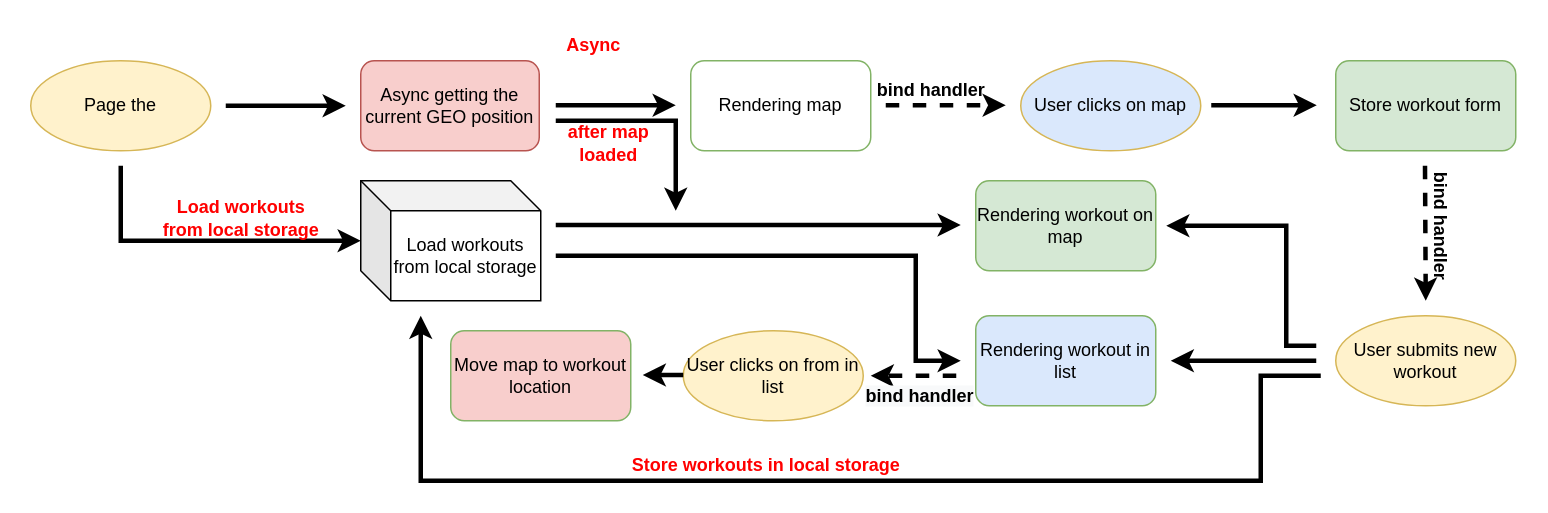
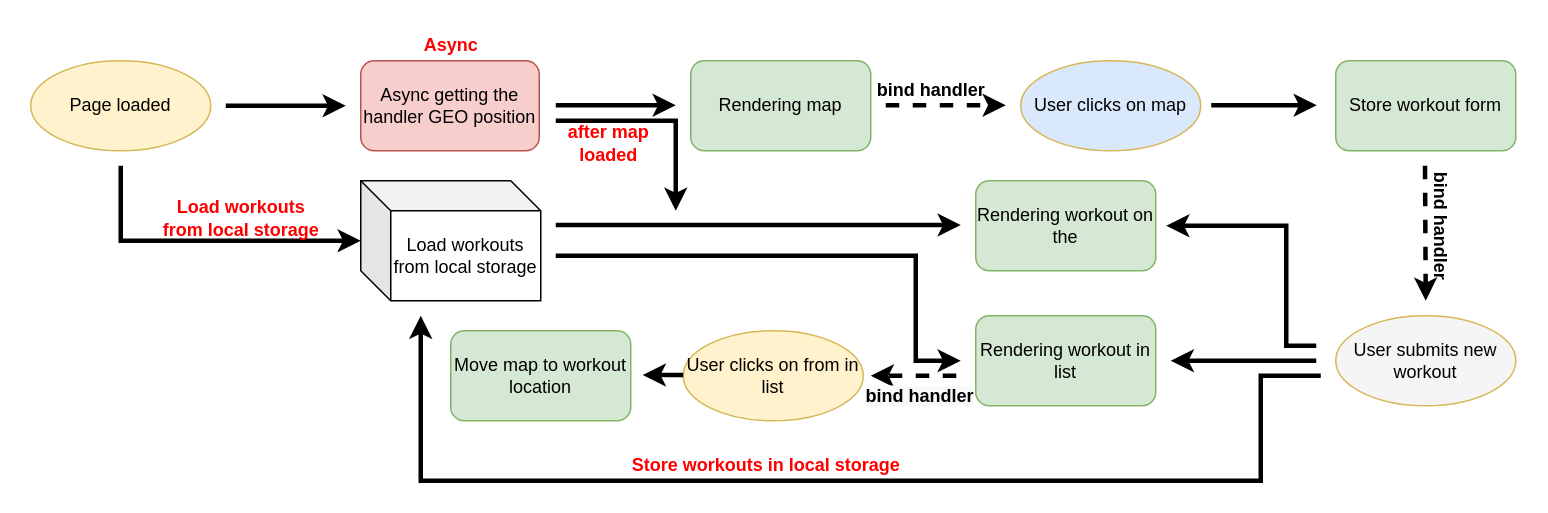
  <mxCell id="0" />
  <mxCell id="1" parent="0" />
  <mxCell id="2" value="" style="endArrow=classic;html=1;rounded=0;strokeWidth=3;" parent="1" edge="1"><mxGeometry width="50" height="50" relative="1" as="geometry"><mxPoint x="150" y="70" as="sourcePoint" /><mxPoint x="230" y="70" as="targetPoint" /></mxGeometry></mxCell>
- <mxCell id="3" value="Async getting the current GEO position" style="rounded=1;whiteSpace=wrap;html=1;fillColor=#f8cecc;strokeColor=#b85450;" parent="1" vertex="1"><mxGeometry x="240" y="40" width="119" height="60" as="geometry" /></mxCell>
+ <mxCell id="3" value="Async getting the handler GEO position" style="rounded=1;whiteSpace=wrap;html=1;fillColor=#f8cecc;strokeColor=#b85450;" parent="1" vertex="1"><mxGeometry x="240" y="40" width="119" height="60" as="geometry" /></mxCell>
  <mxCell id="4" value="" style="endArrow=classic;html=1;rounded=0;strokeWidth=3;" parent="1" edge="1"><mxGeometry width="50" height="50" relative="1" as="geometry"><mxPoint x="370" y="69.66" as="sourcePoint" /><mxPoint x="450" y="69.66" as="targetPoint" /></mxGeometry></mxCell>
- <mxCell id="5" value="Rendering map" style="rounded=1;whiteSpace=wrap;html=1;fillColor=#ffffff;strokeColor=#82b366;" parent="1" vertex="1"><mxGeometry x="460" y="40" width="120" height="60" as="geometry" /></mxCell>
+ <mxCell id="5" value="Rendering map" style="rounded=1;whiteSpace=wrap;html=1;fillColor=#d5e8d4;strokeColor=#82b366;" parent="1" vertex="1"><mxGeometry x="460" y="40" width="120" height="60" as="geometry" /></mxCell>
  <mxCell id="6" value="" style="endArrow=classic;html=1;rounded=0;strokeWidth=3;dashed=1;" parent="1" edge="1"><mxGeometry width="50" height="50" relative="1" as="geometry"><mxPoint x="590" y="69.66" as="sourcePoint" /><mxPoint x="670" y="69.66" as="targetPoint" /></mxGeometry></mxCell>
  <mxCell id="7" value="Store workout form" style="rounded=1;whiteSpace=wrap;html=1;fillColor=#d5e8d4;strokeColor=#82b366;" parent="1" vertex="1"><mxGeometry x="890" y="40" width="120" height="60" as="geometry" /></mxCell>
  <mxCell id="8" value="User clicks on map" style="ellipse;whiteSpace=wrap;html=1;fillColor=#dae8fc;strokeColor=#d6b656;" parent="1" vertex="1"><mxGeometry x="680" y="40" width="120" height="60" as="geometry" /></mxCell>
  <mxCell id="9" value="" style="endArrow=classic;html=1;rounded=0;strokeWidth=3;" parent="1" edge="1"><mxGeometry width="50" height="50" relative="1" as="geometry"><mxPoint x="807" y="69.66" as="sourcePoint" /><mxPoint x="877.34" y="69.66" as="targetPoint" /></mxGeometry></mxCell>
- <mxCell id="10" value="Page the" style="ellipse;whiteSpace=wrap;html=1;fillColor=#fff2cc;strokeColor=#d6b656;" parent="1" vertex="1"><mxGeometry x="20" y="40" width="120" height="60" as="geometry" /></mxCell>
+ <mxCell id="10" value="Page loaded" style="ellipse;whiteSpace=wrap;html=1;fillColor=#fff2cc;strokeColor=#d6b656;" parent="1" vertex="1"><mxGeometry x="20" y="40" width="120" height="60" as="geometry" /></mxCell>
  <mxCell id="11" value="&lt;b&gt;bind handler&lt;/b&gt;" style="text;html=1;align=center;verticalAlign=middle;resizable=0;points=[];autosize=1;strokeColor=none;fillColor=none;" parent="1" vertex="1"><mxGeometry x="575" y="50" width="90" height="20" as="geometry" /></mxCell>
- <mxCell id="12" value="&lt;b&gt;&lt;font color=&quot;#ff0000&quot;&gt;Async&lt;/font&gt;&lt;/b&gt;" style="text;html=1;align=center;verticalAlign=middle;resizable=0;points=[];autosize=1;strokeColor=none;fillColor=none;" parent="1" vertex="1"><mxGeometry x="370" y="20" width="50" height="20" as="geometry" /></mxCell>
+ <mxCell id="12" value="&lt;b&gt;&lt;font color=&quot;#ff0000&quot;&gt;Async&lt;/font&gt;&lt;/b&gt;" style="text;html=1;align=center;verticalAlign=middle;resizable=0;points=[];autosize=1;strokeColor=none;fillColor=none;" parent="1" vertex="1"><mxGeometry x="275" y="20" width="50" height="20" as="geometry" /></mxCell>
  <mxCell id="13" value="&lt;b&gt;bind handler&lt;/b&gt;" style="text;html=1;align=center;verticalAlign=middle;resizable=0;points=[];autosize=1;strokeColor=none;fillColor=none;rotation=90;" parent="1" vertex="1"><mxGeometry x="915" y="140" width="90" height="20" as="geometry" /></mxCell>
  <mxCell id="14" value="" style="endArrow=classic;html=1;rounded=0;strokeWidth=3;dashed=1;" parent="1" edge="1"><mxGeometry width="50" height="50" relative="1" as="geometry"><mxPoint x="949.5" y="110" as="sourcePoint" /><mxPoint x="950" y="200" as="targetPoint" /></mxGeometry></mxCell>
- <mxCell id="15" value="User submits new workout" style="ellipse;whiteSpace=wrap;html=1;fillColor=#fff2cc;strokeColor=#d6b656;" parent="1" vertex="1"><mxGeometry x="890" y="210" width="120" height="60" as="geometry" /></mxCell>
+ <mxCell id="15" value="User submits new workout" style="ellipse;whiteSpace=wrap;html=1;fillColor=#f5f5f5;strokeColor=#d6b656;" parent="1" vertex="1"><mxGeometry x="890" y="210" width="120" height="60" as="geometry" /></mxCell>
  <mxCell id="16" value="" style="endArrow=classic;html=1;rounded=0;strokeWidth=3;" parent="1" edge="1"><mxGeometry width="50" height="50" relative="1" as="geometry"><mxPoint x="877" y="240" as="sourcePoint" /><mxPoint x="780" y="240" as="targetPoint" /></mxGeometry></mxCell>
  <mxCell id="17" value="" style="endArrow=classic;html=1;rounded=0;strokeWidth=3;" parent="1" edge="1"><mxGeometry width="50" height="50" relative="1" as="geometry"><mxPoint x="877" y="230" as="sourcePoint" /><mxPoint x="777" y="150" as="targetPoint" /><Array as="points"><mxPoint x="857" y="230" /><mxPoint x="857" y="150" /></Array></mxGeometry></mxCell>
- <mxCell id="18" value="Rendering workout on map" style="rounded=1;whiteSpace=wrap;html=1;fillColor=#d5e8d4;strokeColor=#82b366;" parent="1" vertex="1"><mxGeometry x="650" y="120" width="120" height="60" as="geometry" /></mxCell>
- <mxCell id="19" value="Rendering workout in list" style="rounded=1;whiteSpace=wrap;html=1;fillColor=#dae8fc;strokeColor=#82b366;" parent="1" vertex="1"><mxGeometry x="650" y="210" width="120" height="60" as="geometry" /></mxCell>
+ <mxCell id="18" value="Rendering workout on the" style="rounded=1;whiteSpace=wrap;html=1;fillColor=#d5e8d4;strokeColor=#82b366;" parent="1" vertex="1"><mxGeometry x="650" y="120" width="120" height="60" as="geometry" /></mxCell>
+ <mxCell id="19" value="Rendering workout in list" style="rounded=1;whiteSpace=wrap;html=1;fillColor=#d5e8d4;strokeColor=#82b366;" parent="1" vertex="1"><mxGeometry x="650" y="210" width="120" height="60" as="geometry" /></mxCell>
  <mxCell id="20" value="" style="endArrow=classic;html=1;rounded=0;strokeWidth=3;" parent="1" target="21" edge="1"><mxGeometry width="50" height="50" relative="1" as="geometry"><mxPoint x="80" y="110" as="sourcePoint" /><mxPoint x="230" y="160" as="targetPoint" /><Array as="points"><mxPoint x="80" y="140" /><mxPoint x="80" y="160" /></Array></mxGeometry></mxCell>
  <mxCell id="21" value="&lt;font color=&quot;#000000&quot;&gt;Load workouts from local storage&lt;/font&gt;" style="shape=cube;whiteSpace=wrap;html=1;boundedLbl=1;backgroundOutline=1;darkOpacity=0.05;darkOpacity2=0.1;fontColor=#FF0000;" parent="1" vertex="1"><mxGeometry x="240" y="120" width="120" height="80" as="geometry" /></mxCell>
  <mxCell id="22" value="" style="endArrow=classic;html=1;rounded=0;strokeWidth=3;" parent="1" edge="1"><mxGeometry width="50" height="50" relative="1" as="geometry"><mxPoint x="370" y="80" as="sourcePoint" /><mxPoint x="450" y="140" as="targetPoint" /><Array as="points"><mxPoint x="450" y="80" /></Array></mxGeometry></mxCell>
  <mxCell id="23" value="" style="endArrow=classic;html=1;rounded=0;strokeWidth=3;" parent="1" edge="1"><mxGeometry width="50" height="50" relative="1" as="geometry"><mxPoint x="370" y="149.5" as="sourcePoint" /><mxPoint x="640" y="149.5" as="targetPoint" /></mxGeometry></mxCell>
  <mxCell id="24" value="&lt;b&gt;&lt;font color=&quot;#ff0000&quot;&gt;after map &lt;br&gt;loaded&lt;/font&gt;&lt;/b&gt;" style="text;html=1;align=center;verticalAlign=middle;resizable=0;points=[];autosize=1;strokeColor=none;fillColor=none;fontColor=#000000;" parent="1" vertex="1"><mxGeometry x="370" y="80" width="70" height="30" as="geometry" /></mxCell>
  <mxCell id="25" value="" style="endArrow=classic;html=1;rounded=0;strokeWidth=3;" parent="1" edge="1"><mxGeometry width="50" height="50" relative="1" as="geometry"><mxPoint x="370" y="170" as="sourcePoint" /><mxPoint x="640" y="240" as="targetPoint" /><Array as="points"><mxPoint x="610" y="170" /><mxPoint x="610" y="240" /></Array></mxGeometry></mxCell>
  <mxCell id="26" value="" style="endArrow=classic;html=1;rounded=0;strokeWidth=3;shadow=0;sketch=0;" parent="1" edge="1"><mxGeometry width="50" height="50" relative="1" as="geometry"><mxPoint x="880" y="250" as="sourcePoint" /><mxPoint x="280" y="210" as="targetPoint" /><Array as="points"><mxPoint x="840" y="250" /><mxPoint x="840" y="320" /><mxPoint x="280" y="320" /></Array></mxGeometry></mxCell>
  <mxCell id="27" value="&lt;b&gt;Load workouts &lt;br&gt;from local storage&lt;/b&gt;" style="text;html=1;align=center;verticalAlign=middle;resizable=0;points=[];autosize=1;strokeColor=none;fillColor=none;fontColor=#FF0000;" parent="1" vertex="1"><mxGeometry x="100" y="130" width="120" height="30" as="geometry" /></mxCell>
  <mxCell id="28" value="&lt;b&gt;Store workouts in local storage&lt;/b&gt;" style="text;html=1;align=center;verticalAlign=middle;resizable=0;points=[];autosize=1;strokeColor=none;fillColor=none;fontColor=#FF0000;" parent="1" vertex="1"><mxGeometry x="415" y="300" width="190" height="20" as="geometry" /></mxCell>
  <mxCell id="29" value="" style="endArrow=classic;html=1;rounded=0;strokeWidth=3;dashed=1;" parent="1" edge="1"><mxGeometry width="50" height="50" relative="1" as="geometry"><mxPoint x="637" y="250" as="sourcePoint" /><mxPoint x="580" y="250" as="targetPoint" /></mxGeometry></mxCell>
  <mxCell id="30" value="User clicks on from in list" style="ellipse;whiteSpace=wrap;html=1;fillColor=#fff2cc;strokeColor=#d6b656;" parent="1" vertex="1"><mxGeometry x="455" y="220" width="120" height="60" as="geometry" /></mxCell>
- <mxCell id="31" value="Move map to workout location" style="rounded=1;whiteSpace=wrap;html=1;fillColor=#f8cecc;strokeColor=#82b366;" parent="1" vertex="1"><mxGeometry x="300" y="220" width="120" height="60" as="geometry" /></mxCell>
+ <mxCell id="31" value="Move map to workout location" style="rounded=1;whiteSpace=wrap;html=1;fillColor=#d5e8d4;strokeColor=#82b366;" parent="1" vertex="1"><mxGeometry x="300" y="220" width="120" height="60" as="geometry" /></mxCell>
  <mxCell id="32" value="" style="endArrow=classic;html=1;rounded=0;strokeWidth=3;" parent="1" edge="1"><mxGeometry width="50" height="50" relative="1" as="geometry"><mxPoint x="455" y="249.5" as="sourcePoint" /><mxPoint x="428" y="249.5" as="targetPoint" /></mxGeometry></mxCell>
  <mxCell id="33" value="&lt;b style=&quot;color: rgb(0, 0, 0); font-family: helvetica; font-size: 12px; font-style: normal; letter-spacing: normal; text-align: center; text-indent: 0px; text-transform: none; word-spacing: 0px; background-color: rgb(248, 249, 250);&quot;&gt;bind handler&lt;/b&gt;" style="text;whiteSpace=wrap;html=1;fontColor=#FF0000;" parent="1" vertex="1"><mxGeometry x="575" y="250" width="100" height="30" as="geometry" /></mxCell>
